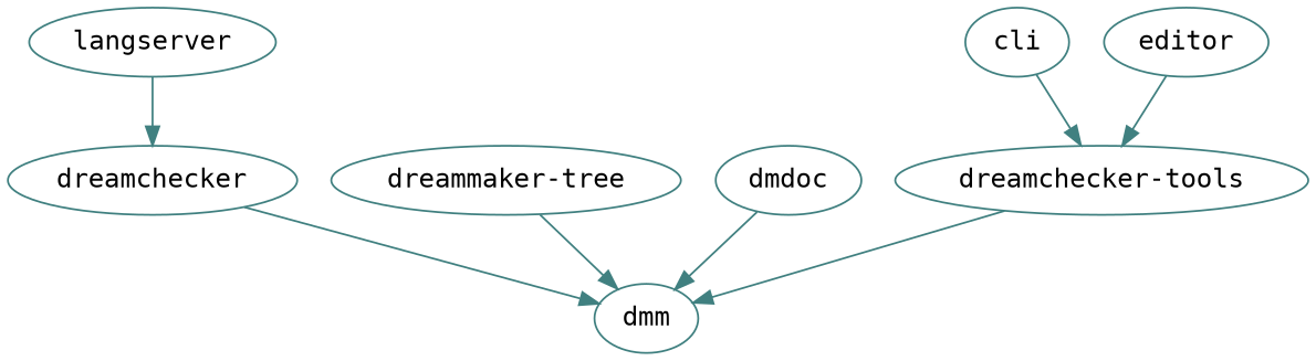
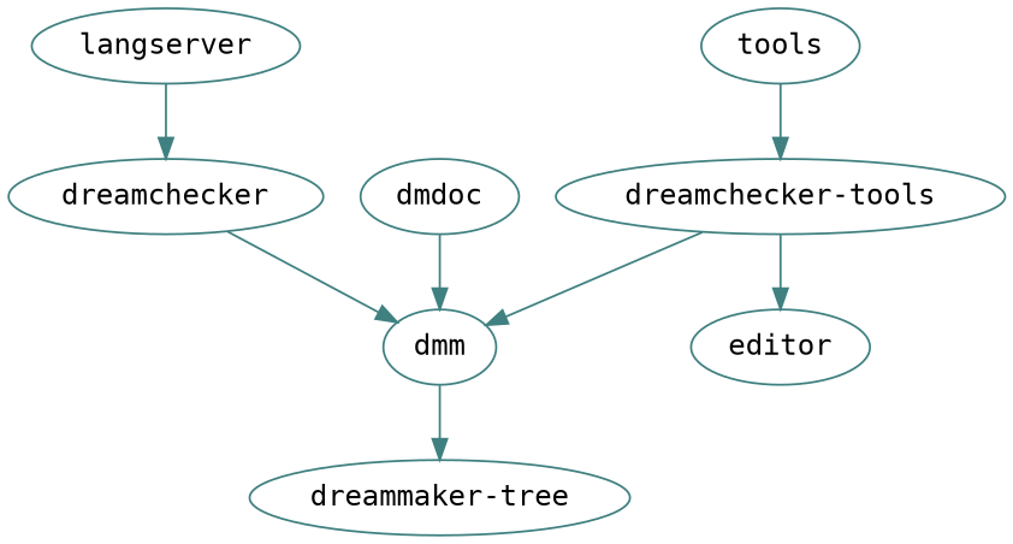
  strict digraph {
    fontname="DejaVu Sans Mono"
    node [color="#408080" fillcolor=white fontname="DejaVu Sans Mono" style=filled]
    edge [color="#408080" fontname="DejaVu Sans Mono"]
    langserver
    dreamchecker
    n3 [label=dmm]
    n4 [label="dreammaker-tree"]
    dmdoc
    n6 [label="dreamchecker-tools"]
-   cli
+   cli [label=tools]
    editor
    langserver -> dreamchecker
    dreamchecker -> n3
-   n4 -> n3
+   n3 -> n4
    dmdoc -> n3
    n6 -> n3
    cli -> n6
-   editor -> n6
+   n6 -> editor
  }
